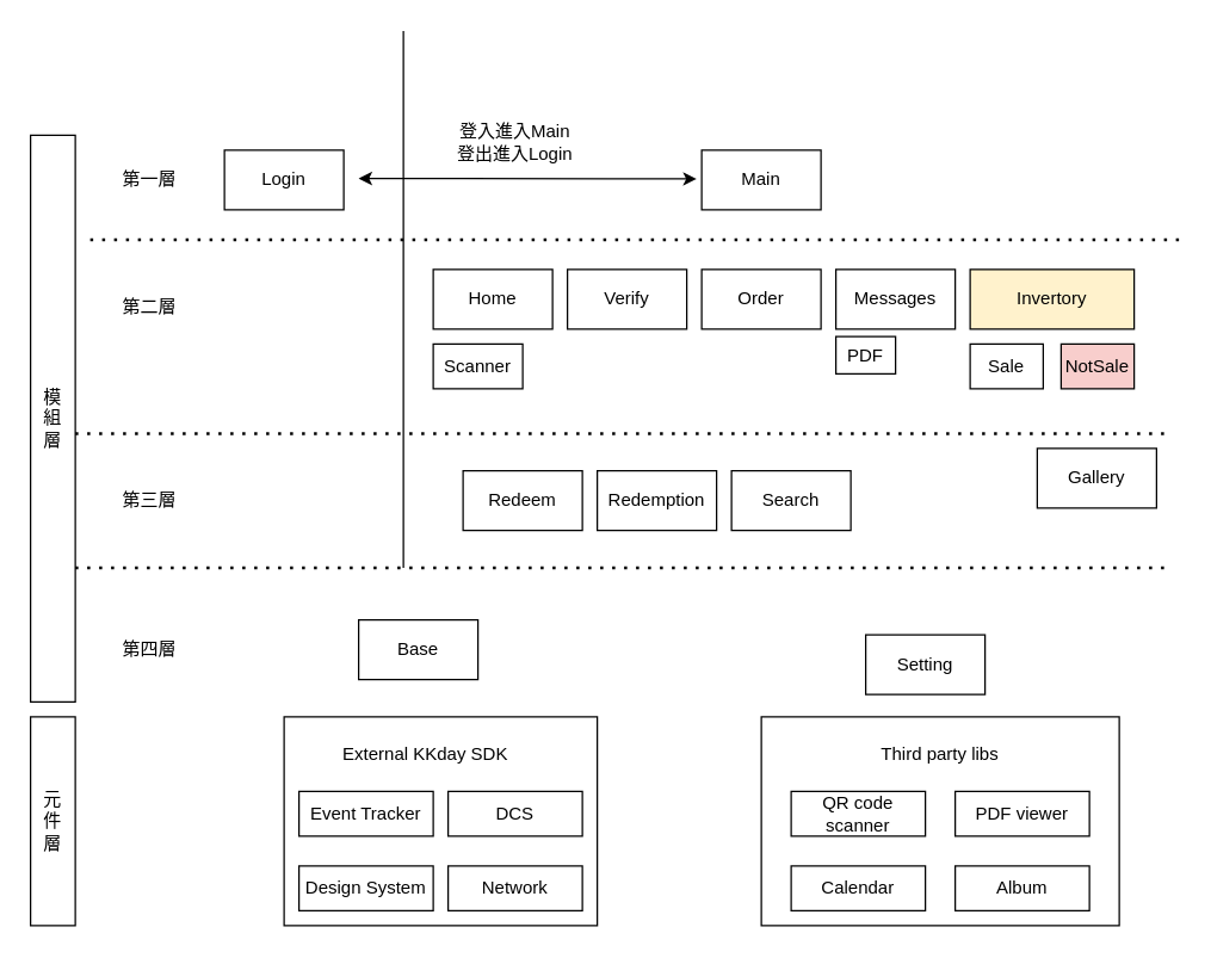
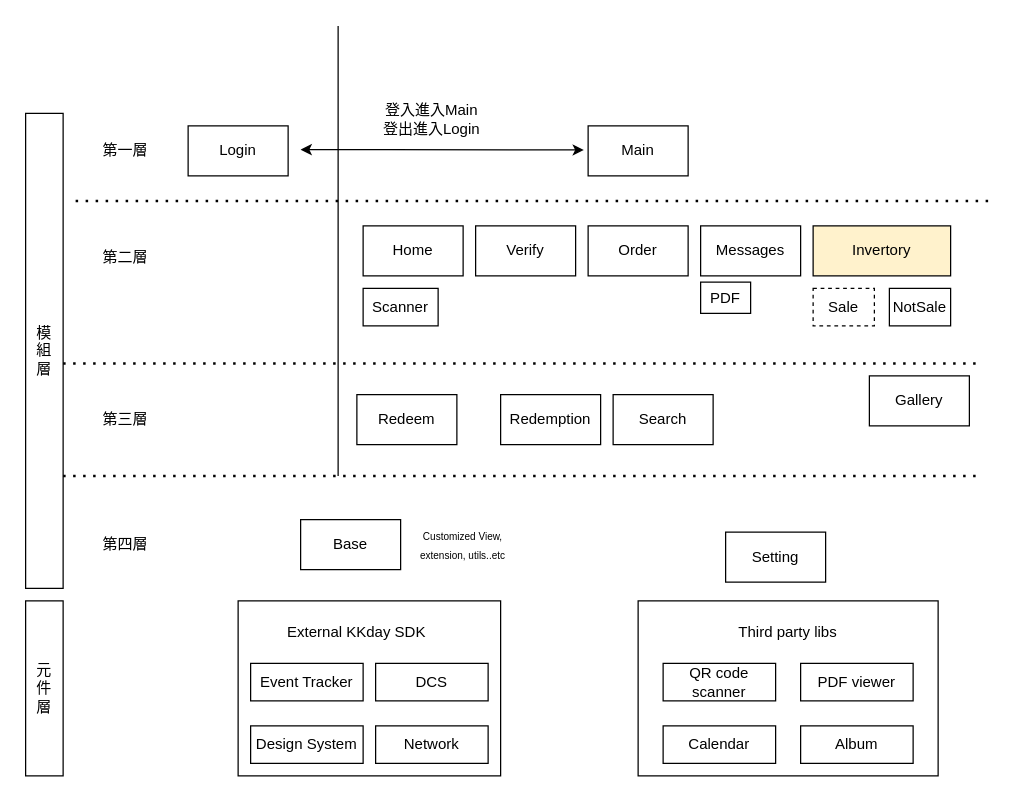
  <mxCell id="0" />
  <mxCell id="1" parent="0" />
  <mxCell id="2" value="元&lt;br&gt;件&lt;br&gt;層" style="rounded=0;whiteSpace=wrap;html=1;" vertex="1" parent="1"><mxGeometry x="20" y="480" width="30" height="140" as="geometry" /></mxCell>
  <mxCell id="3" value="模&lt;br&gt;組&lt;br&gt;層" style="rounded=0;whiteSpace=wrap;html=1;" vertex="1" parent="1"><mxGeometry x="20" y="90" width="30" height="380" as="geometry" /></mxCell>
  <mxCell id="4" value="Login" style="rounded=0;whiteSpace=wrap;html=1;" vertex="1" parent="1"><mxGeometry x="150" y="100" width="80" height="40" as="geometry" /></mxCell>
  <mxCell id="5" value="Base" style="rounded=0;whiteSpace=wrap;html=1;" vertex="1" parent="1"><mxGeometry x="240" y="415" width="80" height="40" as="geometry" /></mxCell>
  <mxCell id="6" value="Main" style="rounded=0;whiteSpace=wrap;html=1;" vertex="1" parent="1"><mxGeometry x="470" y="100" width="80" height="40" as="geometry" /></mxCell>
  <mxCell id="7" value="Home" style="rounded=0;whiteSpace=wrap;html=1;" vertex="1" parent="1"><mxGeometry x="290" y="180" width="80" height="40" as="geometry" /></mxCell>
  <mxCell id="8" value="Verify" style="rounded=0;whiteSpace=wrap;html=1;" vertex="1" parent="1"><mxGeometry x="380" y="180" width="80" height="40" as="geometry" /></mxCell>
  <mxCell id="9" value="Order" style="rounded=0;whiteSpace=wrap;html=1;" vertex="1" parent="1"><mxGeometry x="470" y="180" width="80" height="40" as="geometry" /></mxCell>
  <mxCell id="10" value="Messages" style="rounded=0;whiteSpace=wrap;html=1;" vertex="1" parent="1"><mxGeometry x="560" y="180" width="80" height="40" as="geometry" /></mxCell>
  <mxCell id="11" value="Invertory" style="rounded=0;whiteSpace=wrap;html=1;fillColor=#fff2cc;" vertex="1" parent="1"><mxGeometry x="650" y="180" width="110" height="40" as="geometry" /></mxCell>
- <mxCell id="12" value="Sale" style="rounded=0;whiteSpace=wrap;html=1;" vertex="1" parent="1"><mxGeometry x="650" y="230" width="49" height="30" as="geometry" /></mxCell>
- <mxCell id="13" value="NotSale" style="rounded=0;whiteSpace=wrap;html=1;fillColor=#f8cecc;" vertex="1" parent="1"><mxGeometry x="711" y="230" width="49" height="30" as="geometry" /></mxCell>
+ <mxCell id="12" value="Sale" style="rounded=0;whiteSpace=wrap;html=1;dashed=1;" vertex="1" parent="1"><mxGeometry x="650" y="230" width="49" height="30" as="geometry" /></mxCell>
+ <mxCell id="13" value="NotSale" style="rounded=0;whiteSpace=wrap;html=1;" vertex="1" parent="1"><mxGeometry x="711" y="230" width="49" height="30" as="geometry" /></mxCell>
  <mxCell id="14" value="Setting" style="rounded=0;whiteSpace=wrap;html=1;" vertex="1" parent="1"><mxGeometry x="580" y="425" width="80" height="40" as="geometry" /></mxCell>
  <mxCell id="15" value="" style="endArrow=none;dashed=1;html=1;dashPattern=1 3;strokeWidth=2;rounded=0;" edge="1" parent="1"><mxGeometry width="50" height="50" relative="1" as="geometry"><mxPoint x="60" y="160" as="sourcePoint" /><mxPoint x="790" y="160" as="targetPoint" /></mxGeometry></mxCell>
  <mxCell id="16" value="第一層" style="text;html=1;strokeColor=none;fillColor=none;align=center;verticalAlign=middle;whiteSpace=wrap;rounded=0;" vertex="1" parent="1"><mxGeometry x="70" y="105" width="60" height="30" as="geometry" /></mxCell>
  <mxCell id="17" value="第二層" style="text;html=1;strokeColor=none;fillColor=none;align=center;verticalAlign=middle;whiteSpace=wrap;rounded=0;" vertex="1" parent="1"><mxGeometry x="70" y="190" width="60" height="30" as="geometry" /></mxCell>
  <mxCell id="18" value="第三層" style="text;html=1;strokeColor=none;fillColor=none;align=center;verticalAlign=middle;whiteSpace=wrap;rounded=0;" vertex="1" parent="1"><mxGeometry x="70" y="320" width="60" height="30" as="geometry" /></mxCell>
  <mxCell id="19" value="" style="endArrow=none;dashed=1;html=1;dashPattern=1 3;strokeWidth=2;rounded=0;" edge="1" parent="1"><mxGeometry width="50" height="50" relative="1" as="geometry"><mxPoint x="50" y="290" as="sourcePoint" /><mxPoint x="780" y="290" as="targetPoint" /></mxGeometry></mxCell>
  <mxCell id="20" value="第四層" style="text;html=1;strokeColor=none;fillColor=none;align=center;verticalAlign=middle;whiteSpace=wrap;rounded=0;" vertex="1" parent="1"><mxGeometry x="70" y="420" width="60" height="30" as="geometry" /></mxCell>
  <mxCell id="21" value="" style="endArrow=none;dashed=1;html=1;dashPattern=1 3;strokeWidth=2;rounded=0;" edge="1" parent="1"><mxGeometry width="50" height="50" relative="1" as="geometry"><mxPoint x="50" y="380" as="sourcePoint" /><mxPoint x="780" y="380" as="targetPoint" /></mxGeometry></mxCell>
  <mxCell id="22" value="" style="group" vertex="1" connectable="0" parent="1"><mxGeometry x="510" y="480" width="240" height="140" as="geometry" /></mxCell>
  <mxCell id="23" value="" style="rounded=0;whiteSpace=wrap;html=1;" vertex="1" parent="22"><mxGeometry width="240" height="140" as="geometry" /></mxCell>
  <mxCell id="24" value="QR code scanner" style="rounded=0;whiteSpace=wrap;html=1;" vertex="1" parent="22"><mxGeometry x="20" y="50" width="90" height="30" as="geometry" /></mxCell>
  <mxCell id="25" value="Calendar" style="rounded=0;whiteSpace=wrap;html=1;" vertex="1" parent="22"><mxGeometry x="20" y="100" width="90" height="30" as="geometry" /></mxCell>
  <mxCell id="26" value="Album" style="rounded=0;whiteSpace=wrap;html=1;" vertex="1" parent="22"><mxGeometry x="130" y="100" width="90" height="30" as="geometry" /></mxCell>
  <mxCell id="27" value="PDF viewer" style="rounded=0;whiteSpace=wrap;html=1;" vertex="1" parent="22"><mxGeometry x="130" y="50" width="90" height="30" as="geometry" /></mxCell>
  <mxCell id="28" value="Third party libs" style="text;html=1;strokeColor=none;fillColor=none;align=center;verticalAlign=middle;whiteSpace=wrap;rounded=0;" vertex="1" parent="22"><mxGeometry x="55" y="10" width="130" height="30" as="geometry" /></mxCell>
  <mxCell id="29" value="" style="group" vertex="1" connectable="0" parent="1"><mxGeometry x="190" y="480" width="210" height="140" as="geometry" /></mxCell>
  <mxCell id="30" value="" style="rounded=0;whiteSpace=wrap;html=1;" vertex="1" parent="29"><mxGeometry width="210" height="140" as="geometry" /></mxCell>
  <mxCell id="31" value="Design System" style="rounded=0;whiteSpace=wrap;html=1;" vertex="1" parent="29"><mxGeometry x="10" y="100" width="90" height="30" as="geometry" /></mxCell>
  <mxCell id="32" value="Event Tracker" style="rounded=0;whiteSpace=wrap;html=1;" vertex="1" parent="29"><mxGeometry x="10" y="50" width="90" height="30" as="geometry" /></mxCell>
  <mxCell id="33" value="Network" style="rounded=0;whiteSpace=wrap;html=1;" vertex="1" parent="29"><mxGeometry x="110" y="100" width="90" height="30" as="geometry" /></mxCell>
  <mxCell id="34" value="DCS" style="rounded=0;whiteSpace=wrap;html=1;" vertex="1" parent="29"><mxGeometry x="110" y="50" width="90" height="30" as="geometry" /></mxCell>
  <mxCell id="35" value="External KKday SDK" style="text;html=1;strokeColor=none;fillColor=none;align=center;verticalAlign=middle;whiteSpace=wrap;rounded=0;" vertex="1" parent="29"><mxGeometry x="30" y="10" width="130" height="30" as="geometry" /></mxCell>
  <mxCell id="36" value="" style="endArrow=none;html=1;rounded=0;" edge="1" parent="1"><mxGeometry width="50" height="50" relative="1" as="geometry"><mxPoint x="270" y="380" as="sourcePoint" /><mxPoint x="270" y="20" as="targetPoint" /></mxGeometry></mxCell>
  <mxCell id="37" value="" style="endArrow=classic;startArrow=classic;html=1;rounded=0;entryX=-0.043;entryY=0.482;entryDx=0;entryDy=0;entryPerimeter=0;" edge="1" parent="1" target="6"><mxGeometry width="50" height="50" relative="1" as="geometry"><mxPoint x="240" y="119" as="sourcePoint" /><mxPoint x="320" y="70" as="targetPoint" /><Array as="points"><mxPoint x="310" y="119" /></Array></mxGeometry></mxCell>
  <mxCell id="38" value="登入進入Main&lt;br&gt;登出進入Login" style="text;html=1;strokeColor=none;fillColor=none;align=center;verticalAlign=middle;whiteSpace=wrap;rounded=0;" vertex="1" parent="1"><mxGeometry x="290" y="80" width="110" height="30" as="geometry" /></mxCell>
+ <mxCell id="39" value="&lt;font style=&quot;font-size: 8px;&quot;&gt;Customized View, extension, utils..etc&lt;/font&gt;" style="text;html=1;strokeColor=none;fillColor=none;align=center;verticalAlign=middle;whiteSpace=wrap;rounded=0;" vertex="1" parent="1"><mxGeometry x="320" y="420" width="100" height="30" as="geometry" /></mxCell>
  <mxCell id="40" value="PDF" style="rounded=0;whiteSpace=wrap;html=1;" vertex="1" parent="1"><mxGeometry x="560" y="225" width="40" height="25" as="geometry" /></mxCell>
  <mxCell id="41" value="Gallery" style="rounded=0;whiteSpace=wrap;html=1;" vertex="1" parent="1"><mxGeometry x="695" y="300" width="80" height="40" as="geometry" /></mxCell>
  <mxCell id="42" value="Search" style="rounded=0;whiteSpace=wrap;html=1;" vertex="1" parent="1"><mxGeometry x="490" y="315" width="80" height="40" as="geometry" /></mxCell>
- <mxCell id="43" value="Redeem" style="rounded=0;whiteSpace=wrap;html=1;" vertex="1" parent="1"><mxGeometry x="310" y="315" width="80" height="40" as="geometry" /></mxCell>
+ <mxCell id="43" value="Redeem" style="rounded=0;whiteSpace=wrap;html=1;" vertex="1" parent="1"><mxGeometry x="285" y="315" width="80" height="40" as="geometry" /></mxCell>
  <mxCell id="44" value="Redemption" style="rounded=0;whiteSpace=wrap;html=1;" vertex="1" parent="1"><mxGeometry x="400" y="315" width="80" height="40" as="geometry" /></mxCell>
  <mxCell id="45" value="Scanner" style="rounded=0;whiteSpace=wrap;html=1;" vertex="1" parent="1"><mxGeometry x="290" y="230" width="60" height="30" as="geometry" /></mxCell>
